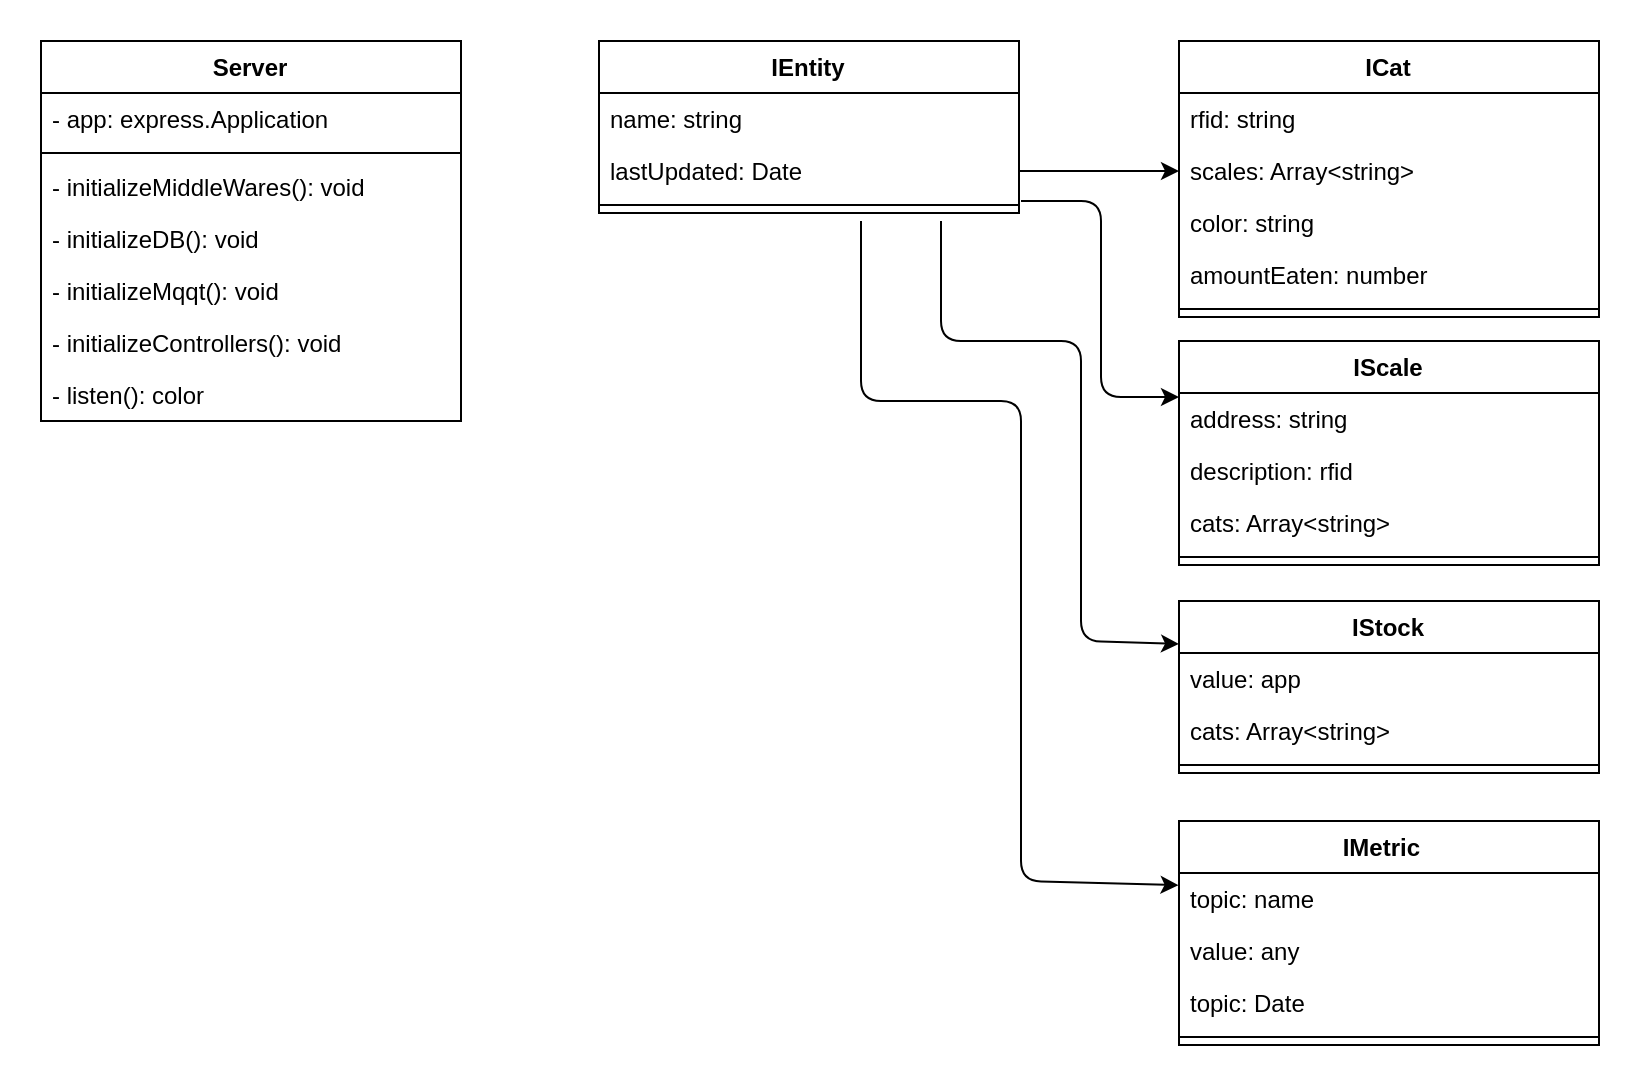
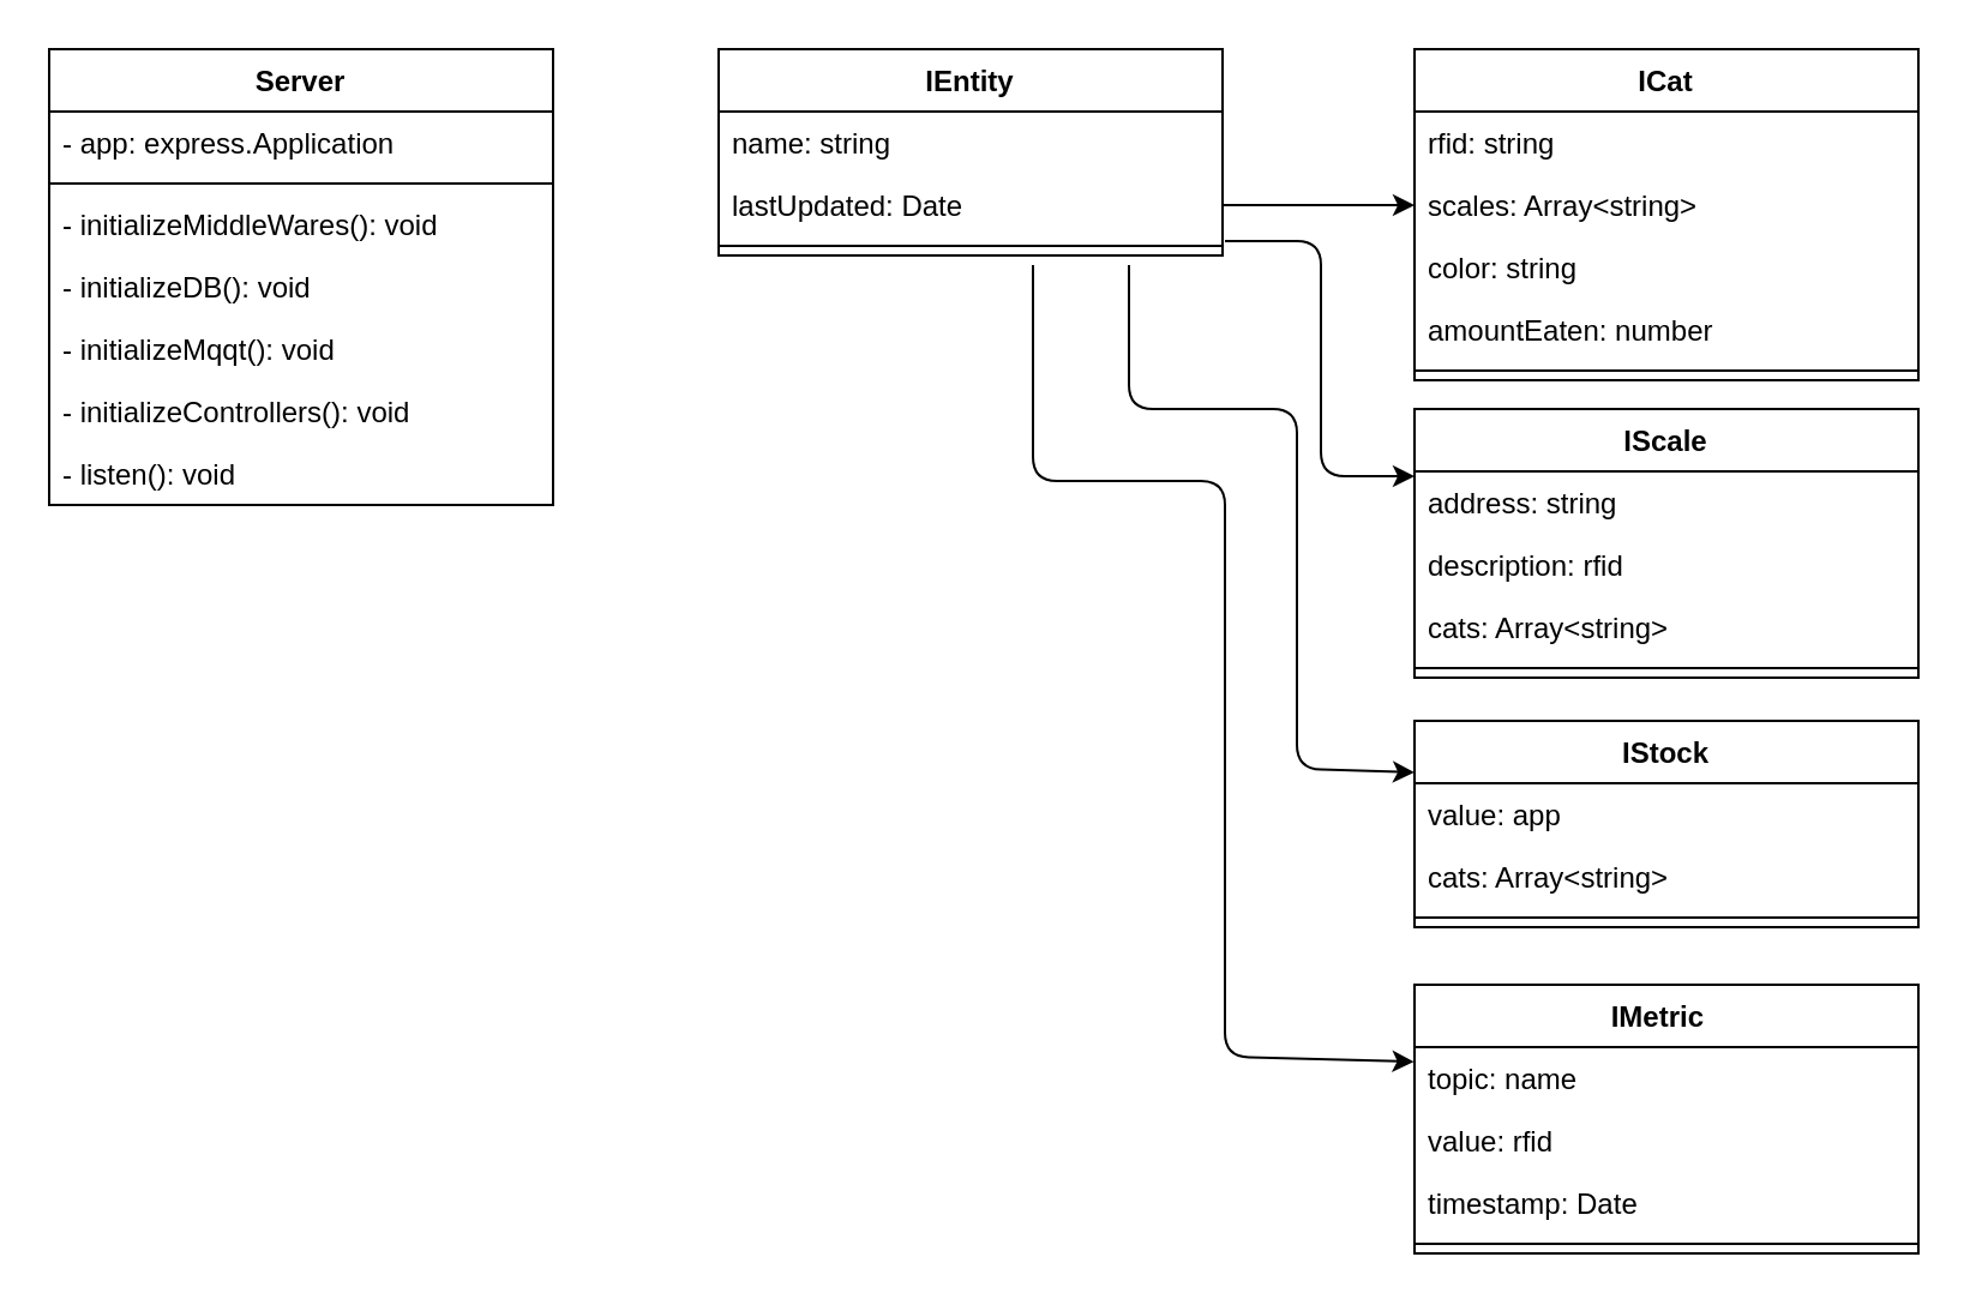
  <mxCell id="0" />
  <mxCell id="1" parent="0" />
  <mxCell id="2" value="Server" style="swimlane;fontStyle=1;align=center;verticalAlign=top;childLayout=stackLayout;horizontal=1;startSize=26;horizontalStack=0;resizeParent=1;resizeParentMax=0;resizeLast=0;collapsible=1;marginBottom=0;" vertex="1" parent="1"><mxGeometry x="20" y="20" width="210" height="190" as="geometry"><mxRectangle x="30" y="-540" width="70" height="26" as="alternateBounds" /></mxGeometry></mxCell>
  <mxCell id="3" value="- app: express.Application" style="text;strokeColor=none;fillColor=none;align=left;verticalAlign=top;spacingLeft=4;spacingRight=4;overflow=hidden;rotatable=0;points=[[0,0.5],[1,0.5]];portConstraint=eastwest;" vertex="1" parent="2"><mxGeometry y="26" width="210" height="26" as="geometry" /></mxCell>
  <mxCell id="4" value="" style="line;strokeWidth=1;fillColor=none;align=left;verticalAlign=middle;spacingTop=-1;spacingLeft=3;spacingRight=3;rotatable=0;labelPosition=right;points=[];portConstraint=eastwest;" vertex="1" parent="2"><mxGeometry y="52" width="210" height="8" as="geometry" /></mxCell>
  <mxCell id="5" value="- initializeMiddleWares(): void" style="text;strokeColor=none;fillColor=none;align=left;verticalAlign=top;spacingLeft=4;spacingRight=4;overflow=hidden;rotatable=0;points=[[0,0.5],[1,0.5]];portConstraint=eastwest;" vertex="1" parent="2"><mxGeometry y="60" width="210" height="26" as="geometry" /></mxCell>
  <mxCell id="6" value="- initializeDB(): void" style="text;strokeColor=none;fillColor=none;align=left;verticalAlign=top;spacingLeft=4;spacingRight=4;overflow=hidden;rotatable=0;points=[[0,0.5],[1,0.5]];portConstraint=eastwest;" vertex="1" parent="2"><mxGeometry y="86" width="210" height="26" as="geometry" /></mxCell>
  <mxCell id="7" value="- initializeMqqt(): void" style="text;strokeColor=none;fillColor=none;align=left;verticalAlign=top;spacingLeft=4;spacingRight=4;overflow=hidden;rotatable=0;points=[[0,0.5],[1,0.5]];portConstraint=eastwest;" vertex="1" parent="2"><mxGeometry y="112" width="210" height="26" as="geometry" /></mxCell>
  <mxCell id="8" value="- initializeControllers(): void" style="text;strokeColor=none;fillColor=none;align=left;verticalAlign=top;spacingLeft=4;spacingRight=4;overflow=hidden;rotatable=0;points=[[0,0.5],[1,0.5]];portConstraint=eastwest;" vertex="1" parent="2"><mxGeometry y="138" width="210" height="26" as="geometry" /></mxCell>
- <mxCell id="9" value="- listen(): color" style="text;strokeColor=none;fillColor=none;align=left;verticalAlign=top;spacingLeft=4;spacingRight=4;overflow=hidden;rotatable=0;points=[[0,0.5],[1,0.5]];portConstraint=eastwest;" vertex="1" parent="2"><mxGeometry y="164" width="210" height="26" as="geometry" /></mxCell>
+ <mxCell id="9" value="- listen(): void" style="text;strokeColor=none;fillColor=none;align=left;verticalAlign=top;spacingLeft=4;spacingRight=4;overflow=hidden;rotatable=0;points=[[0,0.5],[1,0.5]];portConstraint=eastwest;" vertex="1" parent="2"><mxGeometry y="164" width="210" height="26" as="geometry" /></mxCell>
  <mxCell id="10" value="" style="edgeStyle=none;html=1;entryX=0;entryY=0.25;entryDx=0;entryDy=0;" edge="1" parent="1" target="18"><mxGeometry relative="1" as="geometry"><mxPoint x="470" y="110" as="sourcePoint" /><Array as="points"><mxPoint x="470" y="170" /><mxPoint x="540" y="170" /><mxPoint x="540" y="320" /></Array></mxGeometry></mxCell>
  <mxCell id="11" value="" style="edgeStyle=none;html=1;exitX=1;exitY=0.5;exitDx=0;exitDy=0;entryX=0;entryY=0.5;entryDx=0;entryDy=0;" edge="1" parent="1" source="16" target="24"><mxGeometry relative="1" as="geometry"><mxPoint x="510" y="80" as="sourcePoint" /></mxGeometry></mxCell>
  <mxCell id="12" value="" style="edgeStyle=none;html=1;entryX=0;entryY=0.25;entryDx=0;entryDy=0;" edge="1" parent="1" target="28"><mxGeometry relative="1" as="geometry"><mxPoint x="510" y="100" as="sourcePoint" /><Array as="points"><mxPoint x="550" y="100" /><mxPoint x="550" y="198" /></Array></mxGeometry></mxCell>
  <mxCell id="13" value="" style="edgeStyle=none;html=1;entryX=-0.001;entryY=0.234;entryDx=0;entryDy=0;entryPerimeter=0;" edge="1" parent="1" target="34"><mxGeometry relative="1" as="geometry"><mxPoint x="430" y="110" as="sourcePoint" /><Array as="points"><mxPoint x="430" y="200" /><mxPoint x="510" y="200" /><mxPoint x="510" y="440" /></Array></mxGeometry></mxCell>
  <mxCell id="14" value="IEntity" style="swimlane;fontStyle=1;align=center;verticalAlign=top;childLayout=stackLayout;horizontal=1;startSize=26;horizontalStack=0;resizeParent=1;resizeParentMax=0;resizeLast=0;collapsible=1;marginBottom=0;" vertex="1" parent="1"><mxGeometry x="299" y="20" width="210" height="86" as="geometry"><mxRectangle x="30" y="-540" width="70" height="26" as="alternateBounds" /></mxGeometry></mxCell>
  <mxCell id="15" value="name: string" style="text;strokeColor=none;fillColor=none;align=left;verticalAlign=top;spacingLeft=4;spacingRight=4;overflow=hidden;rotatable=0;points=[[0,0.5],[1,0.5]];portConstraint=eastwest;" vertex="1" parent="14"><mxGeometry y="26" width="210" height="26" as="geometry" /></mxCell>
  <mxCell id="16" value="lastUpdated: Date" style="text;strokeColor=none;fillColor=none;align=left;verticalAlign=top;spacingLeft=4;spacingRight=4;overflow=hidden;rotatable=0;points=[[0,0.5],[1,0.5]];portConstraint=eastwest;" vertex="1" parent="14"><mxGeometry y="52" width="210" height="26" as="geometry" /></mxCell>
  <mxCell id="17" value="" style="line;strokeWidth=1;fillColor=none;align=left;verticalAlign=middle;spacingTop=-1;spacingLeft=3;spacingRight=3;rotatable=0;labelPosition=right;points=[];portConstraint=eastwest;" vertex="1" parent="14"><mxGeometry y="78" width="210" height="8" as="geometry" /></mxCell>
  <mxCell id="18" value="IStock" style="swimlane;fontStyle=1;align=center;verticalAlign=top;childLayout=stackLayout;horizontal=1;startSize=26;horizontalStack=0;resizeParent=1;resizeParentMax=0;resizeLast=0;collapsible=1;marginBottom=0;" vertex="1" parent="1"><mxGeometry x="589" y="300" width="210" height="86" as="geometry"><mxRectangle x="30" y="-540" width="70" height="26" as="alternateBounds" /></mxGeometry></mxCell>
  <mxCell id="19" value="value: app" style="text;strokeColor=none;fillColor=none;align=left;verticalAlign=top;spacingLeft=4;spacingRight=4;overflow=hidden;rotatable=0;points=[[0,0.5],[1,0.5]];portConstraint=eastwest;" vertex="1" parent="18"><mxGeometry y="26" width="210" height="26" as="geometry" /></mxCell>
  <mxCell id="20" value="cats: Array&lt;string&gt;" style="text;strokeColor=none;fillColor=none;align=left;verticalAlign=top;spacingLeft=4;spacingRight=4;overflow=hidden;rotatable=0;points=[[0,0.5],[1,0.5]];portConstraint=eastwest;" vertex="1" parent="18"><mxGeometry y="52" width="210" height="26" as="geometry" /></mxCell>
  <mxCell id="21" value="" style="line;strokeWidth=1;fillColor=none;align=left;verticalAlign=middle;spacingTop=-1;spacingLeft=3;spacingRight=3;rotatable=0;labelPosition=right;points=[];portConstraint=eastwest;" vertex="1" parent="18"><mxGeometry y="78" width="210" height="8" as="geometry" /></mxCell>
  <mxCell id="22" value="ICat" style="swimlane;fontStyle=1;align=center;verticalAlign=top;childLayout=stackLayout;horizontal=1;startSize=26;horizontalStack=0;resizeParent=1;resizeParentMax=0;resizeLast=0;collapsible=1;marginBottom=0;" vertex="1" parent="1"><mxGeometry x="589" y="20" width="210" height="138" as="geometry"><mxRectangle x="30" y="-540" width="70" height="26" as="alternateBounds" /></mxGeometry></mxCell>
  <mxCell id="23" value="rfid: string" style="text;strokeColor=none;fillColor=none;align=left;verticalAlign=top;spacingLeft=4;spacingRight=4;overflow=hidden;rotatable=0;points=[[0,0.5],[1,0.5]];portConstraint=eastwest;" vertex="1" parent="22"><mxGeometry y="26" width="210" height="26" as="geometry" /></mxCell>
  <mxCell id="24" value="scales: Array&lt;string&gt;" style="text;strokeColor=none;fillColor=none;align=left;verticalAlign=top;spacingLeft=4;spacingRight=4;overflow=hidden;rotatable=0;points=[[0,0.5],[1,0.5]];portConstraint=eastwest;" vertex="1" parent="22"><mxGeometry y="52" width="210" height="26" as="geometry" /></mxCell>
  <mxCell id="25" value="color: string" style="text;strokeColor=none;fillColor=none;align=left;verticalAlign=top;spacingLeft=4;spacingRight=4;overflow=hidden;rotatable=0;points=[[0,0.5],[1,0.5]];portConstraint=eastwest;" vertex="1" parent="22"><mxGeometry y="78" width="210" height="26" as="geometry" /></mxCell>
  <mxCell id="26" value="amountEaten: number" style="text;strokeColor=none;fillColor=none;align=left;verticalAlign=top;spacingLeft=4;spacingRight=4;overflow=hidden;rotatable=0;points=[[0,0.5],[1,0.5]];portConstraint=eastwest;" vertex="1" parent="22"><mxGeometry y="104" width="210" height="26" as="geometry" /></mxCell>
  <mxCell id="27" value="" style="line;strokeWidth=1;fillColor=none;align=left;verticalAlign=middle;spacingTop=-1;spacingLeft=3;spacingRight=3;rotatable=0;labelPosition=right;points=[];portConstraint=eastwest;" vertex="1" parent="22"><mxGeometry y="130" width="210" height="8" as="geometry" /></mxCell>
  <mxCell id="28" value="IScale" style="swimlane;fontStyle=1;align=center;verticalAlign=top;childLayout=stackLayout;horizontal=1;startSize=26;horizontalStack=0;resizeParent=1;resizeParentMax=0;resizeLast=0;collapsible=1;marginBottom=0;" vertex="1" parent="1"><mxGeometry x="589" y="170" width="210" height="112" as="geometry"><mxRectangle x="30" y="-540" width="70" height="26" as="alternateBounds" /></mxGeometry></mxCell>
  <mxCell id="29" value="address: string" style="text;strokeColor=none;fillColor=none;align=left;verticalAlign=top;spacingLeft=4;spacingRight=4;overflow=hidden;rotatable=0;points=[[0,0.5],[1,0.5]];portConstraint=eastwest;" vertex="1" parent="28"><mxGeometry y="26" width="210" height="26" as="geometry" /></mxCell>
  <mxCell id="30" value="description: rfid" style="text;strokeColor=none;fillColor=none;align=left;verticalAlign=top;spacingLeft=4;spacingRight=4;overflow=hidden;rotatable=0;points=[[0,0.5],[1,0.5]];portConstraint=eastwest;" vertex="1" parent="28"><mxGeometry y="52" width="210" height="26" as="geometry" /></mxCell>
  <mxCell id="31" value="cats: Array&lt;string&gt;" style="text;strokeColor=none;fillColor=none;align=left;verticalAlign=top;spacingLeft=4;spacingRight=4;overflow=hidden;rotatable=0;points=[[0,0.5],[1,0.5]];portConstraint=eastwest;" vertex="1" parent="28"><mxGeometry y="78" width="210" height="26" as="geometry" /></mxCell>
  <mxCell id="32" value="" style="line;strokeWidth=1;fillColor=none;align=left;verticalAlign=middle;spacingTop=-1;spacingLeft=3;spacingRight=3;rotatable=0;labelPosition=right;points=[];portConstraint=eastwest;" vertex="1" parent="28"><mxGeometry y="104" width="210" height="8" as="geometry" /></mxCell>
  <mxCell id="33" value="IMetric  " style="swimlane;fontStyle=1;align=center;verticalAlign=top;childLayout=stackLayout;horizontal=1;startSize=26;horizontalStack=0;resizeParent=1;resizeParentMax=0;resizeLast=0;collapsible=1;marginBottom=0;" vertex="1" parent="1"><mxGeometry x="589" y="410" width="210" height="112" as="geometry"><mxRectangle x="30" y="-540" width="70" height="26" as="alternateBounds" /></mxGeometry></mxCell>
  <mxCell id="34" value="topic: name" style="text;strokeColor=none;fillColor=none;align=left;verticalAlign=top;spacingLeft=4;spacingRight=4;overflow=hidden;rotatable=0;points=[[0,0.5],[1,0.5]];portConstraint=eastwest;" vertex="1" parent="33"><mxGeometry y="26" width="210" height="26" as="geometry" /></mxCell>
- <mxCell id="35" value="value: any" style="text;strokeColor=none;fillColor=none;align=left;verticalAlign=top;spacingLeft=4;spacingRight=4;overflow=hidden;rotatable=0;points=[[0,0.5],[1,0.5]];portConstraint=eastwest;" vertex="1" parent="33"><mxGeometry y="52" width="210" height="26" as="geometry" /></mxCell>
- <mxCell id="36" value="topic: Date" style="text;strokeColor=none;fillColor=none;align=left;verticalAlign=top;spacingLeft=4;spacingRight=4;overflow=hidden;rotatable=0;points=[[0,0.5],[1,0.5]];portConstraint=eastwest;" vertex="1" parent="33"><mxGeometry y="78" width="210" height="26" as="geometry" /></mxCell>
+ <mxCell id="35" value="value: rfid" style="text;strokeColor=none;fillColor=none;align=left;verticalAlign=top;spacingLeft=4;spacingRight=4;overflow=hidden;rotatable=0;points=[[0,0.5],[1,0.5]];portConstraint=eastwest;" vertex="1" parent="33"><mxGeometry y="52" width="210" height="26" as="geometry" /></mxCell>
+ <mxCell id="36" value="timestamp: Date" style="text;strokeColor=none;fillColor=none;align=left;verticalAlign=top;spacingLeft=4;spacingRight=4;overflow=hidden;rotatable=0;points=[[0,0.5],[1,0.5]];portConstraint=eastwest;" vertex="1" parent="33"><mxGeometry y="78" width="210" height="26" as="geometry" /></mxCell>
  <mxCell id="37" value="" style="line;strokeWidth=1;fillColor=none;align=left;verticalAlign=middle;spacingTop=-1;spacingLeft=3;spacingRight=3;rotatable=0;labelPosition=right;points=[];portConstraint=eastwest;" vertex="1" parent="33"><mxGeometry y="104" width="210" height="8" as="geometry" /></mxCell>
